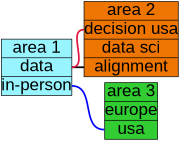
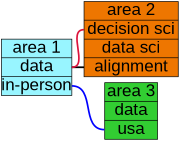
  graph {
    fontname="Liberation Sans"
    rankdir=LR
    node [fontname="Liberation Sans" fontsize=50 margin=0 penwidth=2 shape=record style=filled]
    edge [fontname="Liberation Sans" penwidth=5 tailport=a1]
    n1 [fillcolor=cadetblue1 label="area 1 | <a1> data | <a2> in-person"]
-   n2 [fillcolor=darkorange2 label="area 2 | <b1> decision usa | <b2> data sci | <b3> alignment"]
-   n3 [fillcolor=limegreen label="area 3 | <c1> europe | <c2> usa"]
+   n2 [fillcolor=darkorange2 label="area 2 | <b1> decision sci | <b2> data sci | <b3> alignment"]
+   n3 [fillcolor=limegreen label="area 3 | <c1> data | <c2> usa"]
    n1 -- n2 [color=black headport=b3]
    n1 -- n2 [color=crimson headport=b1]
    n1 -- n3 [color=blue headport=c2 tailport=a2]
  }
